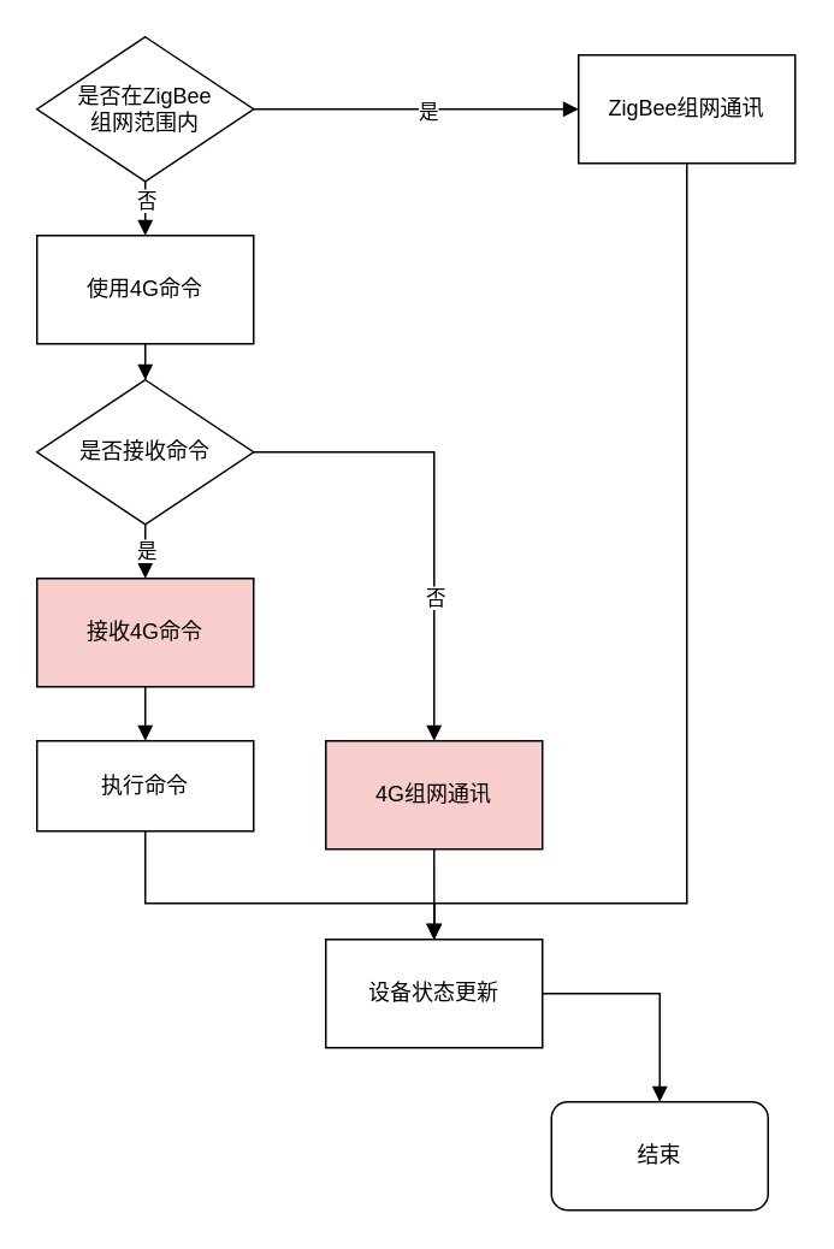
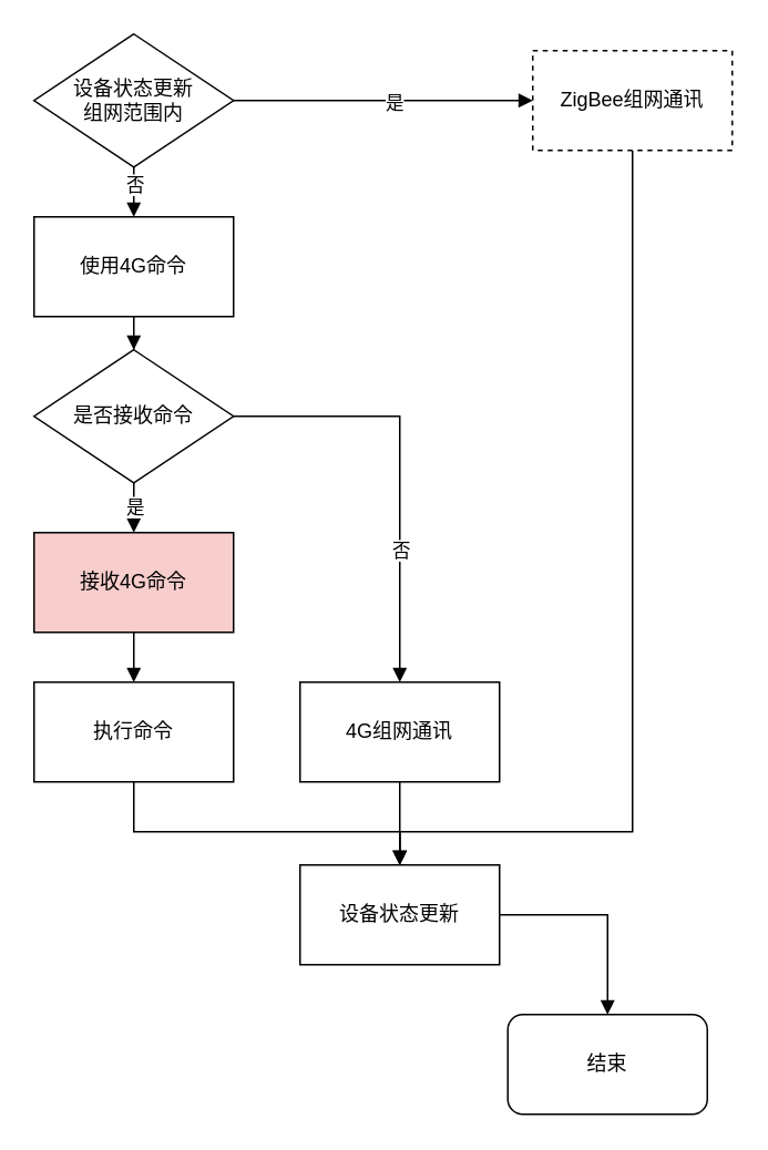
  <mxCell id="0" />
  <mxCell id="1" parent="0" />
  <mxCell id="2" value="" style="edgeStyle=orthogonalEdgeStyle;shape=connector;rounded=0;orthogonalLoop=1;jettySize=auto;html=1;strokeColor=default;align=center;verticalAlign=middle;fontFamily=Helvetica;fontSize=11;fontColor=default;labelBackgroundColor=default;endArrow=block;endFill=1;" edge="1" parent="1" source="6" target="8"><mxGeometry relative="1" as="geometry" /></mxCell>
  <mxCell id="3" value="否" style="edgeLabel;html=1;align=center;verticalAlign=middle;resizable=0;points=[];fontFamily=Helvetica;fontSize=11;fontColor=default;labelBackgroundColor=default;" vertex="1" connectable="0" parent="2"><mxGeometry x="0.56" y="1" relative="1" as="geometry"><mxPoint x="-1" y="-9" as="offset" /></mxGeometry></mxCell>
  <mxCell id="4" value="" style="edgeStyle=orthogonalEdgeStyle;shape=connector;rounded=0;orthogonalLoop=1;jettySize=auto;html=1;strokeColor=default;align=center;verticalAlign=middle;fontFamily=Helvetica;fontSize=11;fontColor=default;labelBackgroundColor=default;endArrow=block;endFill=1;" edge="1" parent="1" source="6" target="21"><mxGeometry relative="1" as="geometry" /></mxCell>
  <mxCell id="5" value="是" style="edgeLabel;html=1;align=center;verticalAlign=middle;resizable=0;points=[];fontFamily=Helvetica;fontSize=11;fontColor=default;labelBackgroundColor=default;" vertex="1" connectable="0" parent="4"><mxGeometry x="0.071" y="-1" relative="1" as="geometry"><mxPoint as="offset" /></mxGeometry></mxCell>
- <mxCell id="6" value="&lt;div&gt;是否在ZigBee&lt;/div&gt;&lt;div&gt;组网范围内&lt;/div&gt;" style="rhombus;whiteSpace=wrap;html=1;" vertex="1" parent="1"><mxGeometry x="20" y="20" width="120" height="80" as="geometry" /></mxCell>
+ <mxCell id="6" value="&lt;div&gt;设备状态更新&lt;/div&gt;&lt;div&gt;组网范围内&lt;/div&gt;" style="rhombus;whiteSpace=wrap;html=1;" vertex="1" parent="1"><mxGeometry x="20" y="20" width="120" height="80" as="geometry" /></mxCell>
  <mxCell id="7" value="" style="edgeStyle=orthogonalEdgeStyle;shape=connector;rounded=0;orthogonalLoop=1;jettySize=auto;html=1;strokeColor=default;align=center;verticalAlign=middle;fontFamily=Helvetica;fontSize=11;fontColor=default;labelBackgroundColor=default;endArrow=block;endFill=1;" edge="1" parent="1" source="8" target="13"><mxGeometry relative="1" as="geometry" /></mxCell>
  <mxCell id="8" value="&lt;div&gt;使用4G命令&lt;/div&gt;" style="whiteSpace=wrap;html=1;" vertex="1" parent="1"><mxGeometry x="20" y="130" width="120" height="60" as="geometry" /></mxCell>
  <mxCell id="9" value="" style="edgeStyle=orthogonalEdgeStyle;shape=connector;rounded=0;orthogonalLoop=1;jettySize=auto;html=1;strokeColor=default;align=center;verticalAlign=middle;fontFamily=Helvetica;fontSize=11;fontColor=default;labelBackgroundColor=default;endArrow=block;endFill=1;" edge="1" parent="1" source="13" target="15"><mxGeometry relative="1" as="geometry" /></mxCell>
  <mxCell id="10" value="是" style="edgeLabel;html=1;align=center;verticalAlign=middle;resizable=0;points=[];fontFamily=Helvetica;fontSize=11;fontColor=default;labelBackgroundColor=default;" vertex="1" connectable="0" parent="9"><mxGeometry x="0.057" relative="1" as="geometry"><mxPoint as="offset" /></mxGeometry></mxCell>
  <mxCell id="11" value="" style="edgeStyle=orthogonalEdgeStyle;shape=connector;rounded=0;orthogonalLoop=1;jettySize=auto;html=1;strokeColor=default;align=center;verticalAlign=middle;fontFamily=Helvetica;fontSize=11;fontColor=default;labelBackgroundColor=default;endArrow=block;endFill=1;" edge="1" parent="1" source="13" target="19"><mxGeometry relative="1" as="geometry" /></mxCell>
  <mxCell id="12" value="否" style="edgeLabel;html=1;align=center;verticalAlign=middle;resizable=0;points=[];fontFamily=Helvetica;fontSize=11;fontColor=default;labelBackgroundColor=default;" vertex="1" connectable="0" parent="11"><mxGeometry x="-0.086" y="-2" relative="1" as="geometry"><mxPoint x="2" y="61" as="offset" /></mxGeometry></mxCell>
  <mxCell id="13" value="是否接收命令" style="rhombus;whiteSpace=wrap;html=1;" vertex="1" parent="1"><mxGeometry x="20" y="210" width="120" height="80" as="geometry" /></mxCell>
  <mxCell id="14" value="" style="edgeStyle=orthogonalEdgeStyle;shape=connector;rounded=0;orthogonalLoop=1;jettySize=auto;html=1;strokeColor=default;align=center;verticalAlign=middle;fontFamily=Helvetica;fontSize=11;fontColor=default;labelBackgroundColor=default;endArrow=block;endFill=1;" edge="1" parent="1" source="15" target="17"><mxGeometry relative="1" as="geometry" /></mxCell>
  <mxCell id="15" value="接收4G命令" style="whiteSpace=wrap;html=1;fillColor=#f8cecc;" vertex="1" parent="1"><mxGeometry x="20" y="320" width="120" height="60" as="geometry" /></mxCell>
  <mxCell id="16" style="edgeStyle=orthogonalEdgeStyle;shape=connector;rounded=0;orthogonalLoop=1;jettySize=auto;html=1;entryX=0.5;entryY=0;entryDx=0;entryDy=0;strokeColor=default;align=center;verticalAlign=middle;fontFamily=Helvetica;fontSize=11;fontColor=default;labelBackgroundColor=default;endArrow=block;endFill=1;" edge="1" parent="1" source="17" target="23"><mxGeometry relative="1" as="geometry"><Array as="points"><mxPoint x="80" y="500" /><mxPoint x="240" y="500" /></Array></mxGeometry></mxCell>
- <mxCell id="17" value="执行命令" style="whiteSpace=wrap;html=1;" vertex="1" parent="1"><mxGeometry x="20" y="410" width="120" height="50" as="geometry" /></mxCell>
+ <mxCell id="17" value="执行命令" style="whiteSpace=wrap;html=1;" vertex="1" parent="1"><mxGeometry x="20" y="410" width="120" height="60" as="geometry" /></mxCell>
  <mxCell id="18" style="edgeStyle=orthogonalEdgeStyle;shape=connector;rounded=0;orthogonalLoop=1;jettySize=auto;html=1;strokeColor=default;align=center;verticalAlign=middle;fontFamily=Helvetica;fontSize=11;fontColor=default;labelBackgroundColor=default;endArrow=block;endFill=1;" edge="1" parent="1" source="19"><mxGeometry relative="1" as="geometry"><mxPoint x="240" y="520" as="targetPoint" /></mxGeometry></mxCell>
- <mxCell id="19" value="4G组网通讯" style="whiteSpace=wrap;html=1;fillColor=#f8cecc;" vertex="1" parent="1"><mxGeometry x="180" y="410" width="120" height="60" as="geometry" /></mxCell>
+ <mxCell id="19" value="4G组网通讯" style="whiteSpace=wrap;html=1;" vertex="1" parent="1"><mxGeometry x="180" y="410" width="120" height="60" as="geometry" /></mxCell>
  <mxCell id="20" style="edgeStyle=orthogonalEdgeStyle;shape=connector;rounded=0;orthogonalLoop=1;jettySize=auto;html=1;strokeColor=default;align=center;verticalAlign=middle;fontFamily=Helvetica;fontSize=11;fontColor=default;labelBackgroundColor=default;endArrow=block;endFill=1;" edge="1" parent="1" source="21" target="23"><mxGeometry relative="1" as="geometry"><Array as="points"><mxPoint x="380" y="500" /><mxPoint x="240" y="500" /></Array></mxGeometry></mxCell>
- <mxCell id="21" value="ZigBee组网通讯" style="whiteSpace=wrap;html=1;" vertex="1" parent="1"><mxGeometry x="320" y="30" width="120" height="60" as="geometry" /></mxCell>
+ <mxCell id="21" value="ZigBee组网通讯" style="whiteSpace=wrap;html=1;dashed=1;" vertex="1" parent="1"><mxGeometry x="320" y="30" width="120" height="60" as="geometry" /></mxCell>
  <mxCell id="22" value="" style="edgeStyle=orthogonalEdgeStyle;shape=connector;rounded=0;orthogonalLoop=1;jettySize=auto;html=1;strokeColor=default;align=center;verticalAlign=middle;fontFamily=Helvetica;fontSize=11;fontColor=default;labelBackgroundColor=default;endArrow=block;endFill=1;" edge="1" parent="1" source="23" target="24"><mxGeometry relative="1" as="geometry" /></mxCell>
  <mxCell id="23" value="设备状态更新" style="whiteSpace=wrap;html=1;" vertex="1" parent="1"><mxGeometry x="180" y="520" width="120" height="60" as="geometry" /></mxCell>
  <mxCell id="24" value="结束" style="rounded=1;whiteSpace=wrap;html=1;" vertex="1" parent="1"><mxGeometry x="305" y="610" width="120" height="60" as="geometry" /></mxCell>
